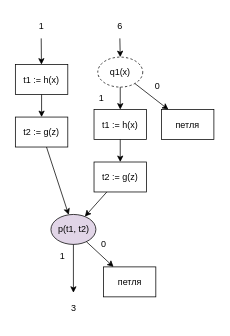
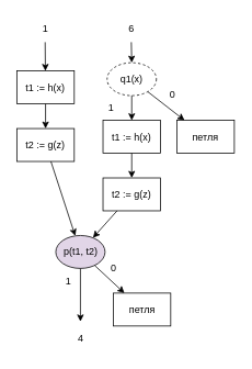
  <mxCell id="0" />
  <mxCell id="1" parent="0" />
  <mxCell id="2" value="t1 := h(x)" style="rounded=0;whiteSpace=wrap;html=1;" vertex="1" parent="1"><mxGeometry x="20" y="85.5" width="70" height="40" as="geometry" /></mxCell>
  <mxCell id="3" value="t2 := g(z)" style="rounded=0;whiteSpace=wrap;html=1;" vertex="1" parent="1"><mxGeometry x="20" y="155.5" width="70" height="40" as="geometry" /></mxCell>
  <mxCell id="4" value="" style="endArrow=classic;html=1;rounded=0;" edge="1" parent="1" source="2" target="3"><mxGeometry width="50" height="50" relative="1" as="geometry"><mxPoint x="55" y="110" as="sourcePoint" /><mxPoint x="70" y="-249.5" as="targetPoint" /></mxGeometry></mxCell>
  <mxCell id="5" value="" style="endArrow=classic;html=1;rounded=0;" edge="1" parent="1" source="3" target="10"><mxGeometry width="50" height="50" relative="1" as="geometry"><mxPoint x="55" y="190.5" as="sourcePoint" /><mxPoint x="65" y="180.5" as="targetPoint" /></mxGeometry></mxCell>
  <mxCell id="6" value="" style="endArrow=classic;html=1;rounded=0;startArrow=none;" edge="1" parent="1" target="2"><mxGeometry width="50" height="50" relative="1" as="geometry"><mxPoint x="54.5" y="50.5" as="sourcePoint" /><mxPoint x="54.5" y="90.5" as="targetPoint" /></mxGeometry></mxCell>
  <mxCell id="7" value="1" style="text;html=1;strokeColor=none;fillColor=none;align=center;verticalAlign=middle;whiteSpace=wrap;rounded=0;" vertex="1" parent="1"><mxGeometry x="35" y="20" width="40" height="30" as="geometry" /></mxCell>
  <mxCell id="8" value="t1 := h(x)" style="rounded=0;whiteSpace=wrap;html=1;" vertex="1" parent="1"><mxGeometry x="125" y="145.5" width="70" height="40" as="geometry" /></mxCell>
  <mxCell id="9" value="t2 := g(z)" style="rounded=0;whiteSpace=wrap;html=1;" vertex="1" parent="1"><mxGeometry x="125" y="215.5" width="70" height="40" as="geometry" /></mxCell>
  <mxCell id="10" value="p(t1, t2)" style="ellipse;whiteSpace=wrap;html=1;fillColor=#e1d5e7;" vertex="1" parent="1"><mxGeometry x="67.5" y="285.5" width="60" height="40" as="geometry" /></mxCell>
  <mxCell id="11" value="" style="endArrow=classic;html=1;rounded=0;" edge="1" parent="1" source="8" target="9"><mxGeometry width="50" height="50" relative="1" as="geometry"><mxPoint x="175" y="-219.5" as="sourcePoint" /><mxPoint x="175" y="-189.5" as="targetPoint" /></mxGeometry></mxCell>
  <mxCell id="12" value="" style="endArrow=classic;html=1;rounded=0;" edge="1" parent="1" source="9" target="10"><mxGeometry width="50" height="50" relative="1" as="geometry"><mxPoint x="210" y="250.5" as="sourcePoint" /><mxPoint x="220" y="240.5" as="targetPoint" /></mxGeometry></mxCell>
  <mxCell id="13" value="" style="endArrow=classic;html=1;rounded=0;startArrow=none;" edge="1" parent="1" source="19" target="8"><mxGeometry width="50" height="50" relative="1" as="geometry"><mxPoint x="160" y="120" as="sourcePoint" /><mxPoint x="159.5" y="150.5" as="targetPoint" /></mxGeometry></mxCell>
  <mxCell id="14" value="петля" style="rounded=0;whiteSpace=wrap;html=1;" vertex="1" parent="1"><mxGeometry x="137.5" y="355.5" width="70" height="40" as="geometry" /></mxCell>
  <mxCell id="15" value="" style="endArrow=classic;html=1;rounded=0;" edge="1" parent="1" source="10" target="14"><mxGeometry width="50" height="50" relative="1" as="geometry"><mxPoint x="107.5" y="280.5" as="sourcePoint" /><mxPoint x="107.5" y="320.5" as="targetPoint" /></mxGeometry></mxCell>
  <mxCell id="16" value="" style="endArrow=classic;html=1;rounded=0;" edge="1" parent="1" source="10"><mxGeometry width="50" height="50" relative="1" as="geometry"><mxPoint x="107.5" y="280.5" as="sourcePoint" /><mxPoint x="97.5" y="390" as="targetPoint" /></mxGeometry></mxCell>
  <mxCell id="17" value="" style="endArrow=classic;html=1;rounded=0;startArrow=none;" edge="1" parent="1" target="19"><mxGeometry width="50" height="50" relative="1" as="geometry"><mxPoint x="159.5" y="50.5" as="sourcePoint" /><mxPoint x="159.798" y="80" as="targetPoint" /></mxGeometry></mxCell>
  <mxCell id="18" value="6" style="text;html=1;strokeColor=none;fillColor=none;align=center;verticalAlign=middle;whiteSpace=wrap;rounded=0;" vertex="1" parent="1"><mxGeometry x="140" y="20" width="40" height="30" as="geometry" /></mxCell>
  <mxCell id="19" value="q1(x)" style="ellipse;whiteSpace=wrap;html=1;dashed=1;" vertex="1" parent="1"><mxGeometry x="130" y="75.5" width="60" height="40" as="geometry" /></mxCell>
  <mxCell id="20" value="петля" style="rounded=0;whiteSpace=wrap;html=1;" vertex="1" parent="1"><mxGeometry x="215" y="145.5" width="70" height="40" as="geometry" /></mxCell>
  <mxCell id="21" value="" style="endArrow=classic;html=1;rounded=0;" edge="1" parent="1" source="19" target="20"><mxGeometry width="50" height="50" relative="1" as="geometry"><mxPoint x="225.003" y="125.503" as="sourcePoint" /><mxPoint x="217.69" y="124.17" as="targetPoint" /></mxGeometry></mxCell>
- <mxCell id="22" value="3" style="text;html=1;strokeColor=none;fillColor=none;align=center;verticalAlign=middle;whiteSpace=wrap;rounded=0;" vertex="1" parent="1"><mxGeometry x="77.5" y="395.5" width="40" height="30" as="geometry" /></mxCell>
+ <mxCell id="22" value="4" style="text;html=1;strokeColor=none;fillColor=none;align=center;verticalAlign=middle;whiteSpace=wrap;rounded=0;" vertex="1" parent="1"><mxGeometry x="77.5" y="395.5" width="40" height="30" as="geometry" /></mxCell>
  <mxCell id="23" value="1" style="text;html=1;strokeColor=none;fillColor=none;align=center;verticalAlign=middle;whiteSpace=wrap;rounded=0;" vertex="1" parent="1"><mxGeometry x="115" y="115.5" width="40" height="30" as="geometry" /></mxCell>
  <mxCell id="24" value="1" style="text;html=1;strokeColor=none;fillColor=none;align=center;verticalAlign=middle;whiteSpace=wrap;rounded=0;" vertex="1" parent="1"><mxGeometry x="62.5" y="325.5" width="40" height="30" as="geometry" /></mxCell>
  <mxCell id="25" value="0" style="text;html=1;strokeColor=none;fillColor=none;align=center;verticalAlign=middle;whiteSpace=wrap;rounded=0;" vertex="1" parent="1"><mxGeometry x="190" y="100" width="40" height="30" as="geometry" /></mxCell>
  <mxCell id="26" value="0" style="text;html=1;strokeColor=none;fillColor=none;align=center;verticalAlign=middle;whiteSpace=wrap;rounded=0;" vertex="1" parent="1"><mxGeometry x="117.5" y="310" width="40" height="30" as="geometry" /></mxCell>
